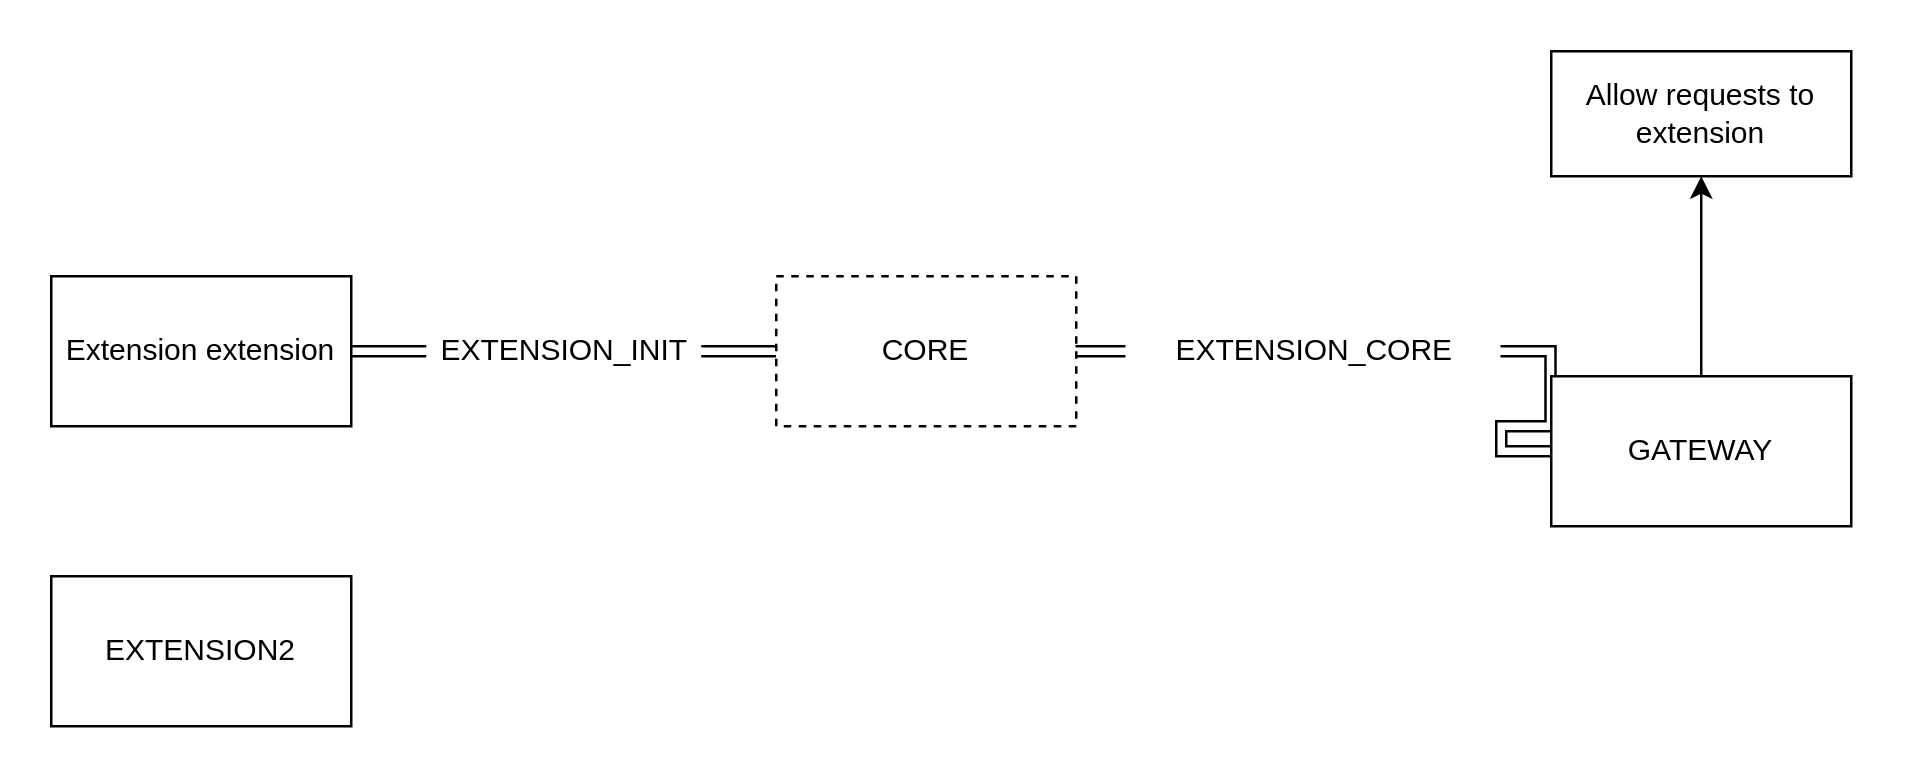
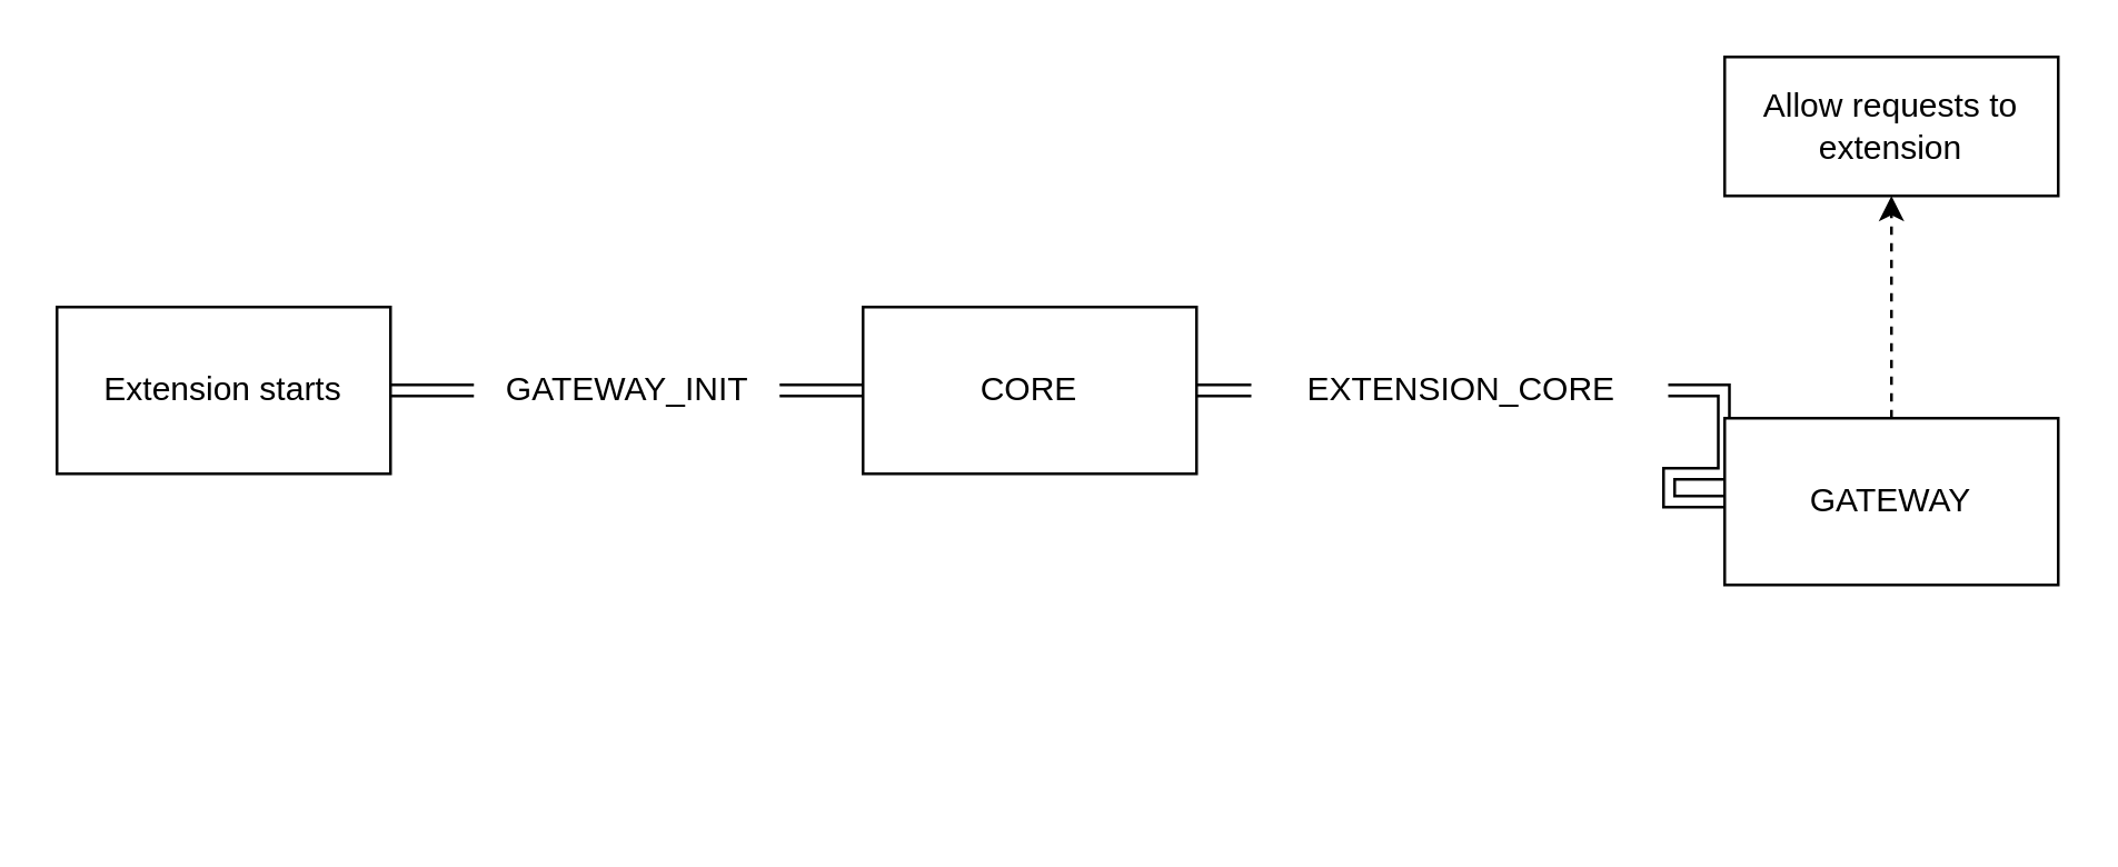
  <mxCell id="0" />
  <mxCell id="1" parent="0" />
  <mxCell id="2" style="edgeStyle=orthogonalEdgeStyle;rounded=0;orthogonalLoop=1;jettySize=auto;html=1;exitX=1;exitY=0.5;exitDx=0;exitDy=0;entryX=0;entryY=0.5;entryDx=0;entryDy=0;startArrow=none;shape=link;" parent="1" source="9" target="5" edge="1"><mxGeometry relative="1" as="geometry" /></mxCell>
- <mxCell id="3" value="Extension extension" style="rounded=0;whiteSpace=wrap;html=1;" parent="1" vertex="1"><mxGeometry x="20" y="110" width="120" height="60" as="geometry" /></mxCell>
+ <mxCell id="3" value="Extension starts" style="rounded=0;whiteSpace=wrap;html=1;" parent="1" vertex="1"><mxGeometry x="20" y="110" width="120" height="60" as="geometry" /></mxCell>
  <mxCell id="4" style="edgeStyle=orthogonalEdgeStyle;rounded=0;orthogonalLoop=1;jettySize=auto;html=1;shape=link;startArrow=none;" parent="1" source="11" target="8" edge="1"><mxGeometry relative="1" as="geometry" /></mxCell>
- <mxCell id="5" value="CORE" style="whiteSpace=wrap;html=1;dashed=1;" parent="1" vertex="1"><mxGeometry x="310" y="110" width="120" height="60" as="geometry" /></mxCell>
- <mxCell id="6" value="EXTENSION2" style="rounded=0;whiteSpace=wrap;html=1;" parent="1" vertex="1"><mxGeometry x="20" y="230" width="120" height="60" as="geometry" /></mxCell>
- <mxCell id="7" style="edgeStyle=orthogonalEdgeStyle;rounded=0;orthogonalLoop=1;jettySize=auto;html=1;exitX=0.5;exitY=0;exitDx=0;exitDy=0;" parent="1" source="8" target="13" edge="1"><mxGeometry relative="1" as="geometry"><mxPoint x="659.69" y="60" as="targetPoint" /></mxGeometry></mxCell>
+ <mxCell id="5" value="CORE" style="whiteSpace=wrap;html=1;" parent="1" vertex="1"><mxGeometry x="310" y="110" width="120" height="60" as="geometry" /></mxCell>
+ <mxCell id="7" style="edgeStyle=orthogonalEdgeStyle;rounded=0;orthogonalLoop=1;jettySize=auto;html=1;exitX=0.5;exitY=0;exitDx=0;exitDy=0;dashed=1;" parent="1" source="8" target="13" edge="1"><mxGeometry relative="1" as="geometry"><mxPoint x="659.69" y="60" as="targetPoint" /></mxGeometry></mxCell>
  <mxCell id="8" value="GATEWAY" style="whiteSpace=wrap;html=1;" parent="1" vertex="1"><mxGeometry x="620" y="150" width="120" height="60" as="geometry" /></mxCell>
- <mxCell id="9" value="EXTENSION_INIT" style="text;html=1;align=center;verticalAlign=middle;resizable=0;points=[];autosize=1;strokeColor=none;fillColor=none;" parent="1" vertex="1"><mxGeometry x="170" y="130" width="110" height="20" as="geometry" /></mxCell>
+ <mxCell id="9" value="GATEWAY_INIT" style="text;html=1;align=center;verticalAlign=middle;resizable=0;points=[];autosize=1;strokeColor=none;fillColor=none;" parent="1" vertex="1"><mxGeometry x="170" y="130" width="110" height="20" as="geometry" /></mxCell>
  <mxCell id="10" value="" style="edgeStyle=orthogonalEdgeStyle;rounded=0;orthogonalLoop=1;jettySize=auto;html=1;exitX=1;exitY=0.5;exitDx=0;exitDy=0;entryX=0;entryY=0.5;entryDx=0;entryDy=0;endArrow=none;shape=link;" parent="1" source="3" target="9" edge="1"><mxGeometry relative="1" as="geometry"><mxPoint x="140" y="140" as="sourcePoint" /><mxPoint x="250" y="140" as="targetPoint" /></mxGeometry></mxCell>
  <mxCell id="11" value="EXTENSION_CORE" style="text;html=1;align=center;verticalAlign=middle;resizable=0;points=[];autosize=1;strokeColor=none;fillColor=none;" parent="1" vertex="1"><mxGeometry x="449.69" y="130" width="150" height="20" as="geometry" /></mxCell>
  <mxCell id="12" value="" style="edgeStyle=orthogonalEdgeStyle;rounded=0;orthogonalLoop=1;jettySize=auto;html=1;shape=link;endArrow=none;" parent="1" source="5" target="11" edge="1"><mxGeometry relative="1" as="geometry"><mxPoint x="430" y="140" as="sourcePoint" /><mxPoint x="520" y="140" as="targetPoint" /></mxGeometry></mxCell>
  <mxCell id="13" value="Allow requests to extension" style="rounded=0;whiteSpace=wrap;html=1;" parent="1" vertex="1"><mxGeometry x="620" y="20" width="120" height="50" as="geometry" /></mxCell>
